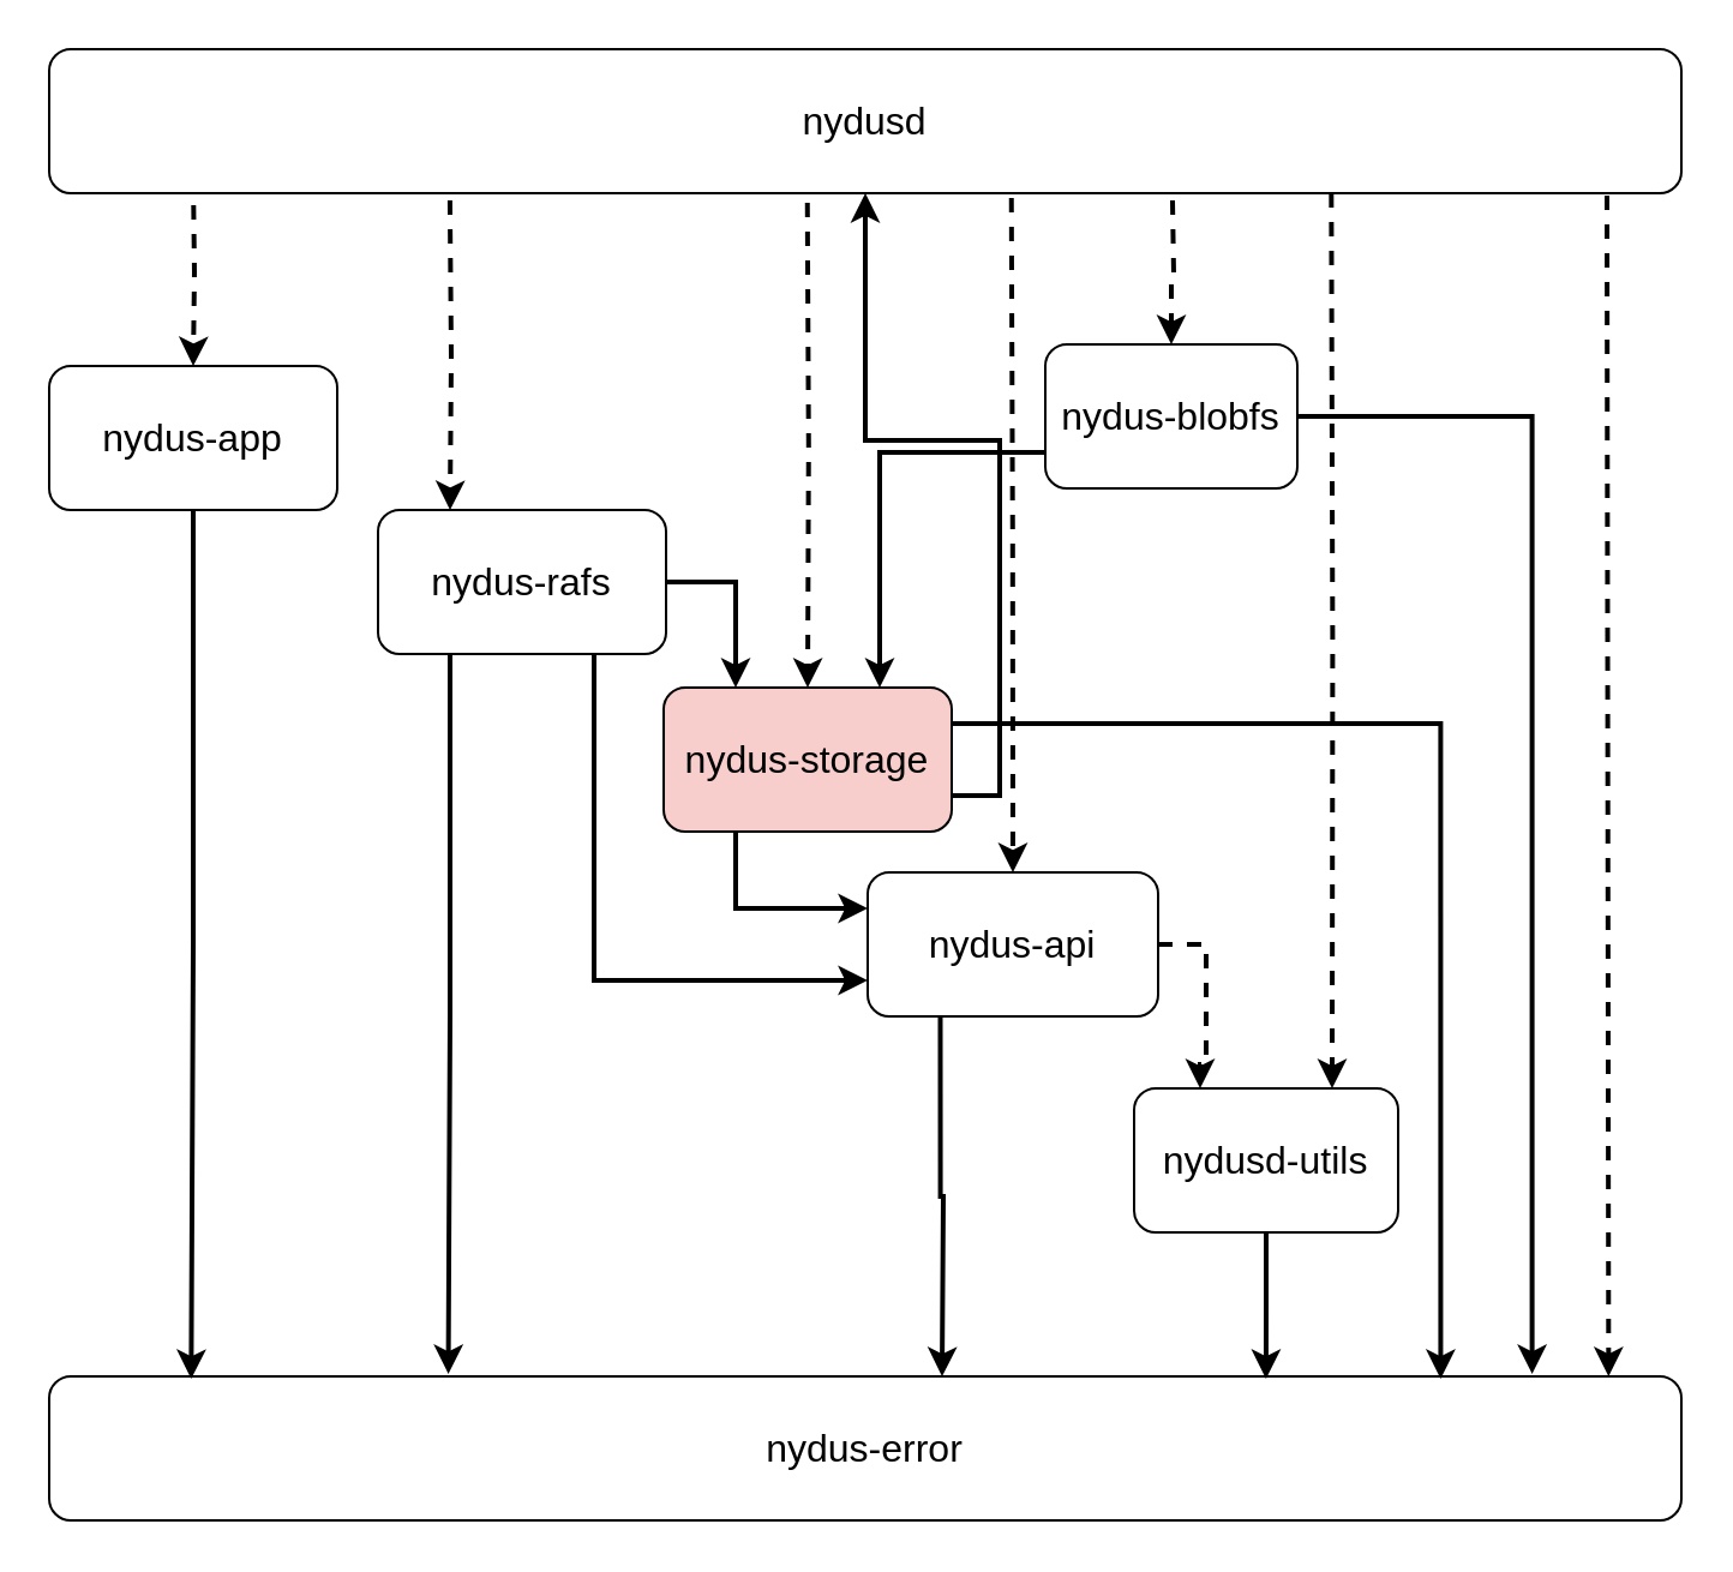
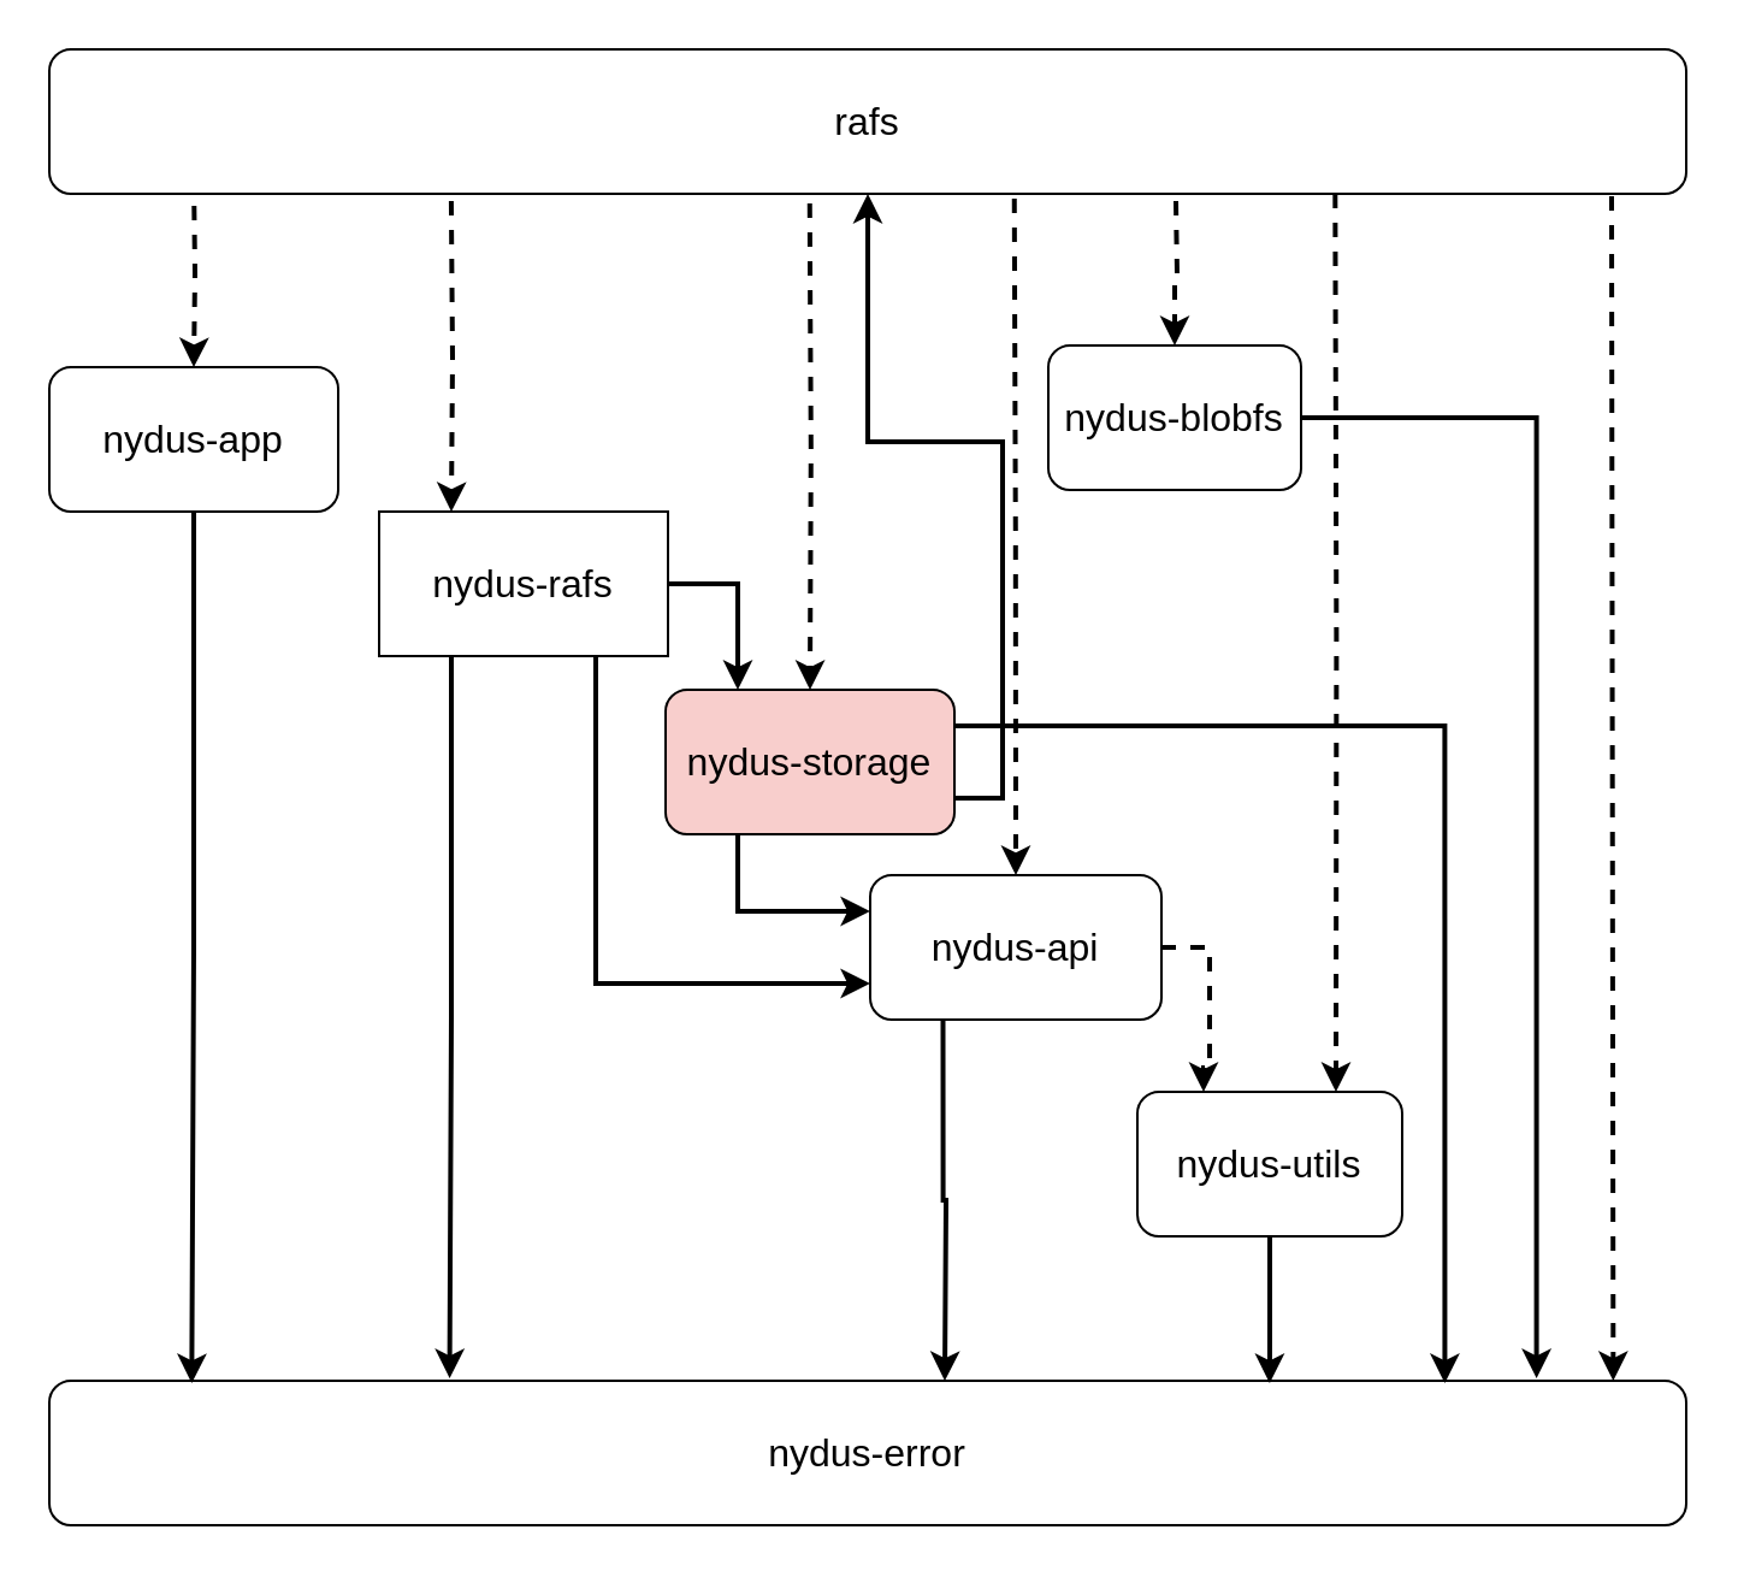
  <mxCell id="0" />
  <mxCell id="1" parent="0" />
  <mxCell id="2" value="nydus-error" style="rounded=1;whiteSpace=wrap;html=1;fontSize=16;" vertex="1" parent="1"><mxGeometry x="20" y="573" width="680" height="60" as="geometry" /></mxCell>
  <mxCell id="3" style="edgeStyle=orthogonalEdgeStyle;rounded=0;orthogonalLoop=1;jettySize=auto;html=1;exitX=0.5;exitY=1;exitDx=0;exitDy=0;fontSize=16;entryX=0.087;entryY=0.017;entryDx=0;entryDy=0;entryPerimeter=0;strokeWidth=2;" edge="1" parent="1" source="4" target="2"><mxGeometry relative="1" as="geometry"><mxPoint x="80" y="563" as="targetPoint" /></mxGeometry></mxCell>
  <mxCell id="4" value="nydus-app" style="rounded=1;whiteSpace=wrap;html=1;fontSize=16;" vertex="1" parent="1"><mxGeometry x="20" y="152" width="120" height="60" as="geometry" /></mxCell>
  <mxCell id="5" style="edgeStyle=orthogonalEdgeStyle;rounded=0;orthogonalLoop=1;jettySize=auto;html=1;exitX=0.5;exitY=1;exitDx=0;exitDy=0;entryX=0.772;entryY=0.017;entryDx=0;entryDy=0;entryPerimeter=0;fontSize=16;strokeWidth=2;" edge="1" parent="1" source="6"><mxGeometry relative="1" as="geometry"><mxPoint x="526.96" y="574.02" as="targetPoint" /></mxGeometry></mxCell>
- <mxCell id="6" value="nydusd-utils" style="rounded=1;whiteSpace=wrap;html=1;fontSize=16;" vertex="1" parent="1"><mxGeometry x="472" y="453" width="110" height="60" as="geometry" /></mxCell>
+ <mxCell id="6" value="nydus-utils" style="rounded=1;whiteSpace=wrap;html=1;fontSize=16;" vertex="1" parent="1"><mxGeometry x="472" y="453" width="110" height="60" as="geometry" /></mxCell>
  <mxCell id="7" style="edgeStyle=orthogonalEdgeStyle;rounded=0;orthogonalLoop=1;jettySize=auto;html=1;exitX=1;exitY=0.5;exitDx=0;exitDy=0;entryX=0.25;entryY=0;entryDx=0;entryDy=0;fontSize=16;strokeWidth=2;dashed=1;" edge="1" parent="1" source="9" target="6"><mxGeometry relative="1" as="geometry" /></mxCell>
  <mxCell id="8" style="edgeStyle=orthogonalEdgeStyle;rounded=0;orthogonalLoop=1;jettySize=auto;html=1;exitX=0.25;exitY=1;exitDx=0;exitDy=0;fontSize=16;strokeWidth=2;" edge="1" parent="1" source="9"><mxGeometry relative="1" as="geometry"><mxPoint x="392" y="573" as="targetPoint" /></mxGeometry></mxCell>
  <mxCell id="9" value="nydus-api" style="rounded=1;whiteSpace=wrap;html=1;fontSize=16;" vertex="1" parent="1"><mxGeometry x="361" y="363" width="121" height="60" as="geometry" /></mxCell>
  <mxCell id="10" style="edgeStyle=orthogonalEdgeStyle;rounded=0;orthogonalLoop=1;jettySize=auto;html=1;exitX=0.75;exitY=1;exitDx=0;exitDy=0;entryX=0;entryY=0.75;entryDx=0;entryDy=0;fontSize=16;strokeWidth=2;" edge="1" parent="1" source="13" target="9"><mxGeometry relative="1" as="geometry" /></mxCell>
  <mxCell id="11" style="edgeStyle=orthogonalEdgeStyle;rounded=0;orthogonalLoop=1;jettySize=auto;html=1;exitX=1;exitY=0.5;exitDx=0;exitDy=0;entryX=0.25;entryY=0;entryDx=0;entryDy=0;fontSize=16;strokeWidth=2;" edge="1" parent="1" source="13" target="20"><mxGeometry relative="1" as="geometry" /></mxCell>
  <mxCell id="12" style="edgeStyle=orthogonalEdgeStyle;rounded=0;orthogonalLoop=1;jettySize=auto;html=1;exitX=0.25;exitY=1;exitDx=0;exitDy=0;fontSize=16;entryX=0.271;entryY=-0.017;entryDx=0;entryDy=0;entryPerimeter=0;strokeWidth=2;" edge="1" parent="1" source="13"><mxGeometry relative="1" as="geometry"><mxPoint x="186.28" y="571.98" as="targetPoint" /></mxGeometry></mxCell>
- <mxCell id="13" value="nydus-rafs" style="rounded=1;whiteSpace=wrap;html=1;fontSize=16;" vertex="1" parent="1"><mxGeometry x="157" y="212" width="120" height="60" as="geometry" /></mxCell>
- <mxCell id="14" style="edgeStyle=orthogonalEdgeStyle;rounded=0;orthogonalLoop=1;jettySize=auto;html=1;exitX=0;exitY=0.75;exitDx=0;exitDy=0;entryX=0.75;entryY=0;entryDx=0;entryDy=0;fontSize=16;strokeWidth=2;" edge="1" parent="1" source="16" target="20"><mxGeometry relative="1" as="geometry" /></mxCell>
+ <mxCell id="13" value="nydus-rafs" style="whiteSpace=wrap;html=1;fontSize=16;rounded=0;" vertex="1" parent="1"><mxGeometry x="157" y="212" width="120" height="60" as="geometry" /></mxCell>
  <mxCell id="15" style="edgeStyle=orthogonalEdgeStyle;rounded=0;orthogonalLoop=1;jettySize=auto;html=1;exitX=1;exitY=0.5;exitDx=0;exitDy=0;entryX=0.935;entryY=-0.017;entryDx=0;entryDy=0;entryPerimeter=0;fontSize=16;strokeWidth=2;" edge="1" parent="1" source="16"><mxGeometry relative="1" as="geometry"><mxPoint x="637.8" y="571.98" as="targetPoint" /><Array as="points"><mxPoint x="638" y="173" /></Array></mxGeometry></mxCell>
  <mxCell id="16" value="nydus-blobfs" style="rounded=1;whiteSpace=wrap;html=1;fontSize=16;" vertex="1" parent="1"><mxGeometry x="435" y="143" width="105" height="60" as="geometry" /></mxCell>
  <mxCell id="17" style="edgeStyle=orthogonalEdgeStyle;rounded=0;orthogonalLoop=1;jettySize=auto;html=1;exitX=1;exitY=0.75;exitDx=0;exitDy=0;fontSize=16;strokeWidth=2;" edge="1" parent="1" source="20" target="27"><mxGeometry relative="1" as="geometry" /></mxCell>
  <mxCell id="18" style="edgeStyle=orthogonalEdgeStyle;rounded=0;orthogonalLoop=1;jettySize=auto;html=1;exitX=0.25;exitY=1;exitDx=0;exitDy=0;entryX=0;entryY=0.25;entryDx=0;entryDy=0;fontSize=16;strokeWidth=2;" edge="1" parent="1" source="20" target="9"><mxGeometry relative="1" as="geometry" /></mxCell>
  <mxCell id="19" style="edgeStyle=orthogonalEdgeStyle;rounded=0;orthogonalLoop=1;jettySize=auto;html=1;exitX=1;exitY=0.25;exitDx=0;exitDy=0;entryX=0.879;entryY=0.017;entryDx=0;entryDy=0;entryPerimeter=0;fontSize=16;strokeWidth=2;" edge="1" parent="1" source="20"><mxGeometry relative="1" as="geometry"><mxPoint x="599.72" y="574.02" as="targetPoint" /><Array as="points"><mxPoint x="600" y="301" /></Array></mxGeometry></mxCell>
  <mxCell id="20" value="nydus-storage" style="rounded=1;whiteSpace=wrap;html=1;fontSize=16;fillColor=#f8cecc;" vertex="1" parent="1"><mxGeometry x="276" y="286" width="120" height="60" as="geometry" /></mxCell>
  <mxCell id="21" style="edgeStyle=orthogonalEdgeStyle;rounded=0;orthogonalLoop=1;jettySize=auto;html=1;fontSize=16;strokeWidth=2;dashed=1;" edge="1" parent="1" target="4"><mxGeometry relative="1" as="geometry"><mxPoint x="80" y="73" as="sourcePoint" /></mxGeometry></mxCell>
  <mxCell id="22" style="edgeStyle=orthogonalEdgeStyle;rounded=0;orthogonalLoop=1;jettySize=auto;html=1;exitX=0.975;exitY=1.017;exitDx=0;exitDy=0;entryX=0.976;entryY=0;entryDx=0;entryDy=0;entryPerimeter=0;fontSize=16;exitPerimeter=0;strokeWidth=2;dashed=1;" edge="1" parent="1"><mxGeometry relative="1" as="geometry"><mxPoint x="669" y="81.02" as="sourcePoint" /><mxPoint x="669.68" y="573" as="targetPoint" /><Array as="points"><mxPoint x="670" y="81" /></Array></mxGeometry></mxCell>
  <mxCell id="23" style="edgeStyle=orthogonalEdgeStyle;rounded=0;orthogonalLoop=1;jettySize=auto;html=1;exitX=0.272;exitY=1.05;exitDx=0;exitDy=0;entryX=0.25;entryY=0;entryDx=0;entryDy=0;fontSize=16;exitPerimeter=0;strokeWidth=2;dashed=1;" edge="1" parent="1" target="13"><mxGeometry relative="1" as="geometry"><mxPoint x="186.96" y="83" as="sourcePoint" /></mxGeometry></mxCell>
  <mxCell id="24" style="edgeStyle=orthogonalEdgeStyle;rounded=0;orthogonalLoop=1;jettySize=auto;html=1;entryX=0.5;entryY=0;entryDx=0;entryDy=0;fontSize=16;strokeWidth=2;dashed=1;" edge="1" parent="1" target="16"><mxGeometry relative="1" as="geometry"><mxPoint x="488" y="83" as="sourcePoint" /></mxGeometry></mxCell>
  <mxCell id="25" style="edgeStyle=orthogonalEdgeStyle;rounded=0;orthogonalLoop=1;jettySize=auto;html=1;exitX=0.491;exitY=1.067;exitDx=0;exitDy=0;fontSize=16;exitPerimeter=0;strokeWidth=2;dashed=1;" edge="1" parent="1" target="20"><mxGeometry relative="1" as="geometry"><mxPoint x="335.88" y="84.02" as="sourcePoint" /></mxGeometry></mxCell>
  <mxCell id="26" style="edgeStyle=orthogonalEdgeStyle;rounded=0;orthogonalLoop=1;jettySize=auto;html=1;exitX=0.616;exitY=1.033;exitDx=0;exitDy=0;dashed=1;fontSize=16;strokeWidth=2;exitPerimeter=0;" edge="1" parent="1" target="9"><mxGeometry relative="1" as="geometry"><mxPoint x="420.88" y="81.98" as="sourcePoint" /></mxGeometry></mxCell>
- <mxCell id="27" value="nydusd" style="rounded=1;whiteSpace=wrap;html=1;fontSize=16;" vertex="1" parent="1"><mxGeometry x="20" y="20" width="680" height="60" as="geometry" /></mxCell>
+ <mxCell id="27" value="rafs" style="rounded=1;whiteSpace=wrap;html=1;fontSize=16;" vertex="1" parent="1"><mxGeometry x="20" y="20" width="680" height="60" as="geometry" /></mxCell>
  <mxCell id="28" style="edgeStyle=orthogonalEdgeStyle;rounded=0;orthogonalLoop=1;jettySize=auto;html=1;exitX=0.812;exitY=1;exitDx=0;exitDy=0;entryX=0.75;entryY=0;entryDx=0;entryDy=0;fontSize=16;exitPerimeter=0;strokeWidth=2;dashed=1;" edge="1" parent="1" target="6"><mxGeometry relative="1" as="geometry"><mxPoint x="554.16" y="80" as="sourcePoint" /><mxPoint x="675.68" y="583" as="targetPoint" /></mxGeometry></mxCell>
